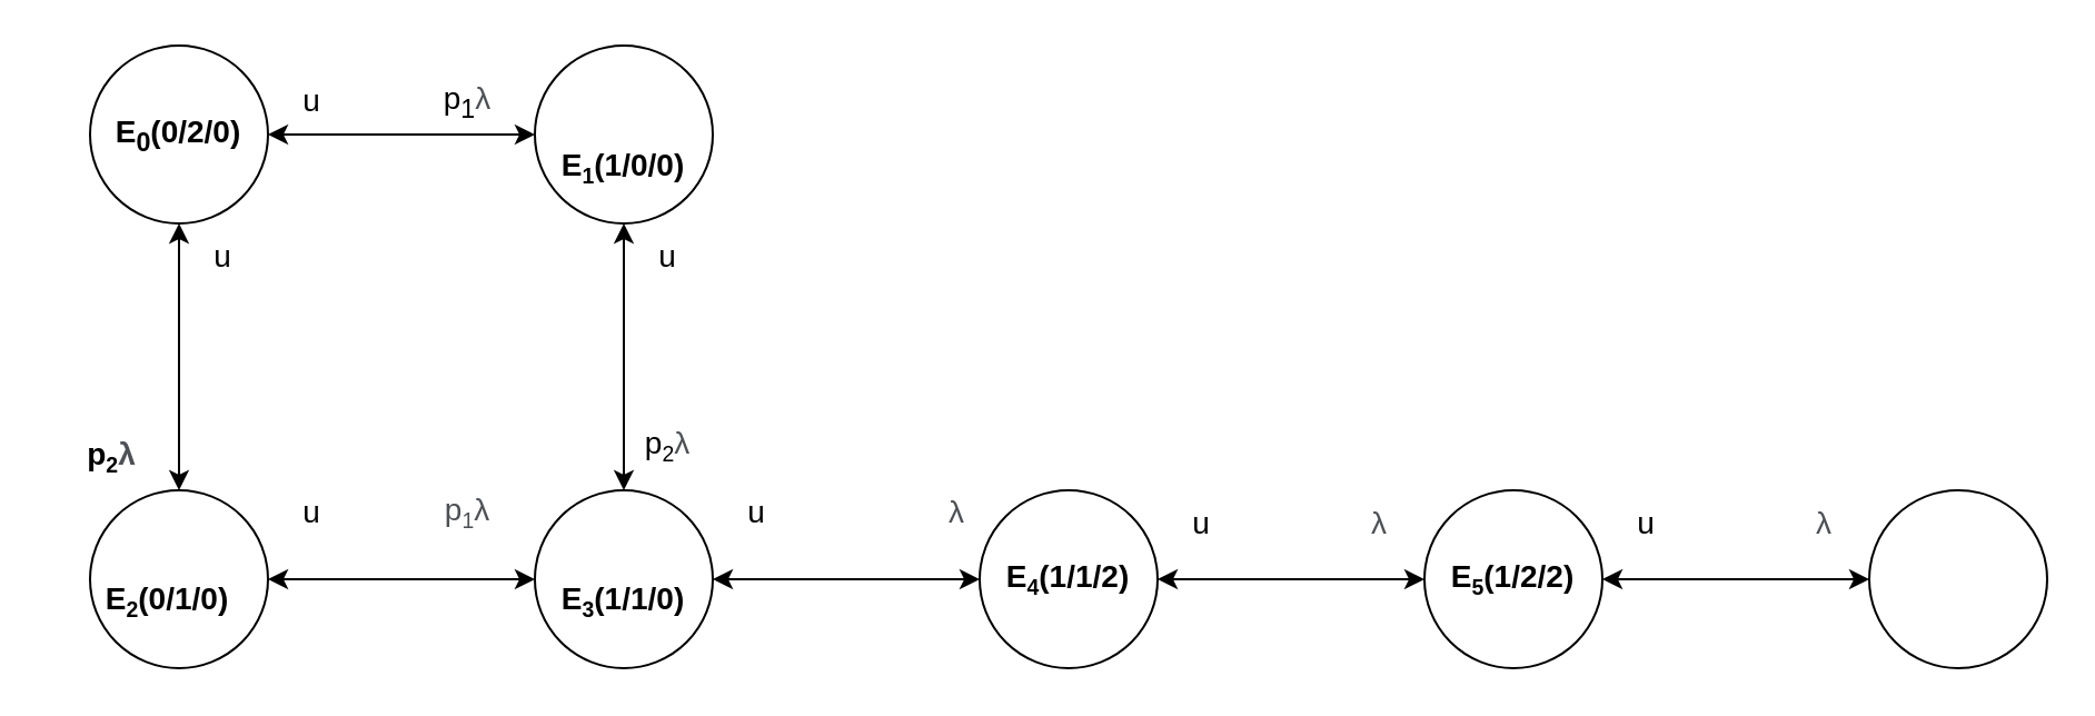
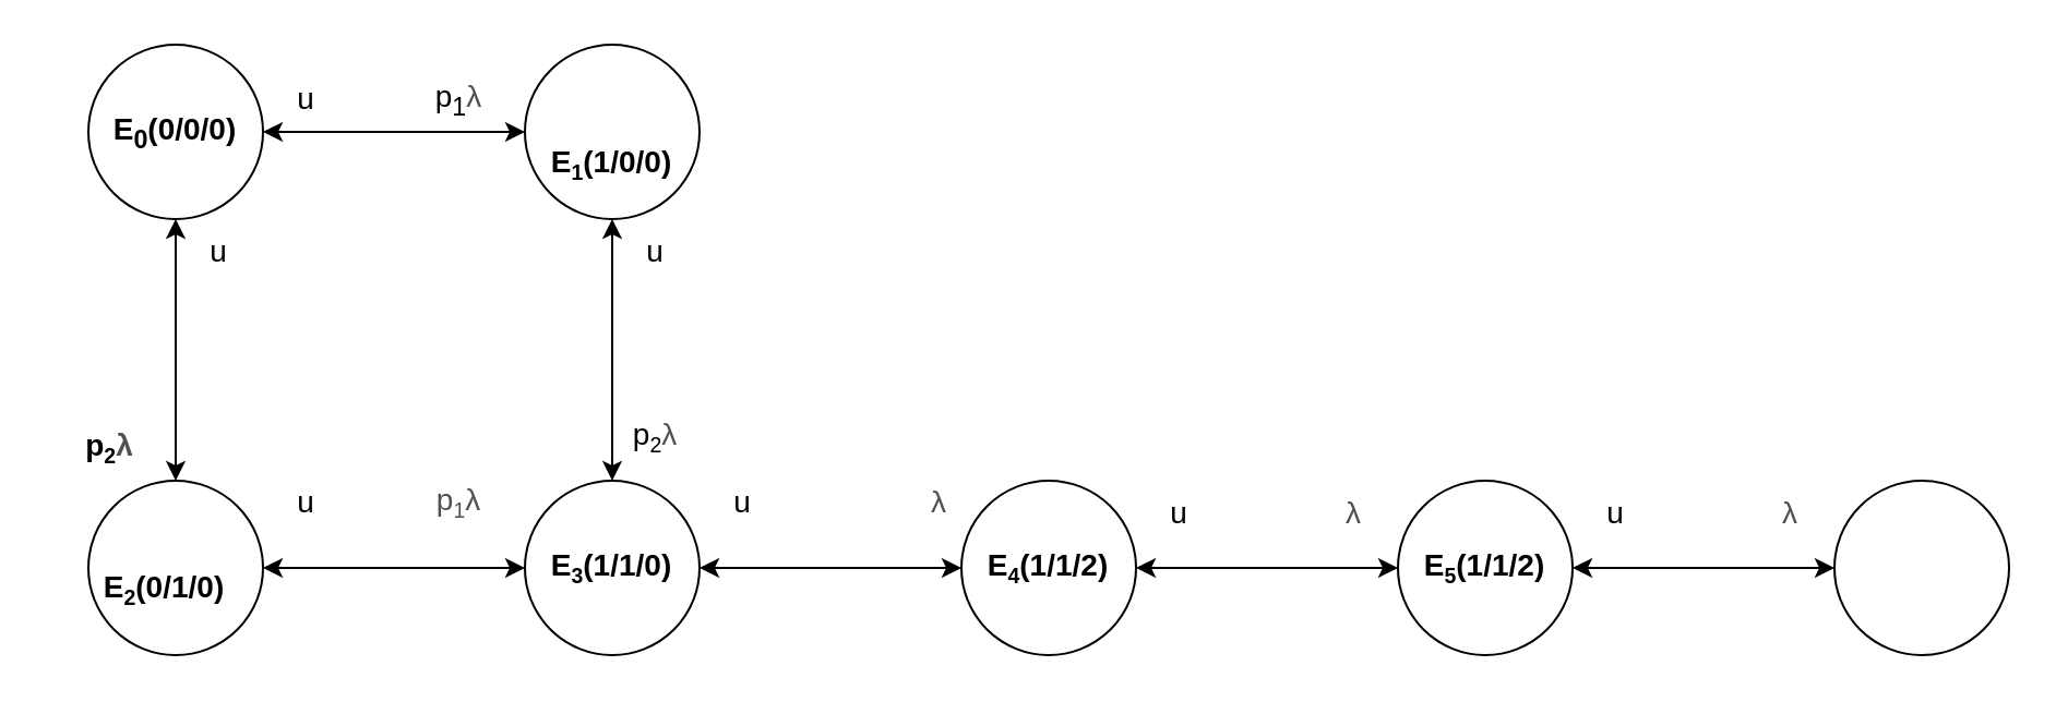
  <mxCell id="0" />
  <mxCell id="1" parent="0" />
  <mxCell id="2" value="" style="ellipse;whiteSpace=wrap;html=1;aspect=fixed;" vertex="1" parent="1"><mxGeometry x="840" y="220" width="80" height="80" as="geometry" /></mxCell>
  <mxCell id="3" value="" style="ellipse;whiteSpace=wrap;html=1;aspect=fixed;" vertex="1" parent="1"><mxGeometry x="40" y="20" width="80" height="80" as="geometry" /></mxCell>
  <mxCell id="4" value="" style="ellipse;whiteSpace=wrap;html=1;aspect=fixed;" vertex="1" parent="1"><mxGeometry x="240" y="20" width="80" height="80" as="geometry" /></mxCell>
  <mxCell id="5" value="" style="ellipse;whiteSpace=wrap;html=1;aspect=fixed;" vertex="1" parent="1"><mxGeometry x="40" y="220" width="80" height="80" as="geometry" /></mxCell>
  <mxCell id="6" value="" style="ellipse;whiteSpace=wrap;html=1;aspect=fixed;" vertex="1" parent="1"><mxGeometry x="240" y="220" width="80" height="80" as="geometry" /></mxCell>
  <mxCell id="7" value="" style="ellipse;whiteSpace=wrap;html=1;aspect=fixed;" vertex="1" parent="1"><mxGeometry x="440" y="220" width="80" height="80" as="geometry" /></mxCell>
  <mxCell id="8" value="" style="ellipse;whiteSpace=wrap;html=1;aspect=fixed;" vertex="1" parent="1"><mxGeometry x="640" y="220" width="80" height="80" as="geometry" /></mxCell>
- <mxCell id="9" value="&lt;font style=&quot;font-size: 14px;&quot;&gt;&lt;b&gt;E&lt;sub&gt;0&lt;/sub&gt;(0/2/0)&lt;/b&gt;&lt;/font&gt;" style="text;html=1;align=center;verticalAlign=middle;whiteSpace=wrap;rounded=0;" vertex="1" parent="1"><mxGeometry x="50" y="45" width="60" height="30" as="geometry" /></mxCell>
+ <mxCell id="9" value="&lt;font style=&quot;font-size: 14px;&quot;&gt;&lt;b&gt;E&lt;sub&gt;0&lt;/sub&gt;(0/0/0)&lt;/b&gt;&lt;/font&gt;" style="text;html=1;align=center;verticalAlign=middle;whiteSpace=wrap;rounded=0;" vertex="1" parent="1"><mxGeometry x="50" y="45" width="60" height="30" as="geometry" /></mxCell>
  <mxCell id="10" value="&lt;b&gt;&lt;font style=&quot;font-size: 14px;&quot;&gt;E&lt;/font&gt;&lt;font style=&quot;font-size: 11.667px;&quot;&gt;&lt;sub&gt;2&lt;/sub&gt;&lt;/font&gt;&lt;font style=&quot;&quot;&gt;&lt;span style=&quot;font-size: 14px;&quot;&gt;(0/1/0)&lt;/span&gt;&lt;/font&gt;&lt;/b&gt;" style="text;html=1;align=center;verticalAlign=middle;whiteSpace=wrap;rounded=0;" vertex="1" parent="1"><mxGeometry x="45" y="255" width="60" height="30" as="geometry" /></mxCell>
- <mxCell id="11" value="&lt;b&gt;&lt;font style=&quot;font-size: 14px;&quot;&gt;E&lt;/font&gt;&lt;font style=&quot;font-size: 11.667px;&quot;&gt;&lt;sub&gt;3&lt;/sub&gt;&lt;/font&gt;&lt;font style=&quot;&quot;&gt;&lt;span style=&quot;font-size: 14px;&quot;&gt;(1/1/0)&lt;/span&gt;&lt;/font&gt;&lt;/b&gt;" style="text;html=1;align=center;verticalAlign=middle;whiteSpace=wrap;rounded=0;" vertex="1" parent="1"><mxGeometry x="250" y="255" width="60" height="30" as="geometry" /></mxCell>
+ <mxCell id="11" value="&lt;b&gt;&lt;font style=&quot;font-size: 14px;&quot;&gt;E&lt;/font&gt;&lt;font style=&quot;font-size: 11.667px;&quot;&gt;&lt;sub&gt;3&lt;/sub&gt;&lt;/font&gt;&lt;font style=&quot;&quot;&gt;&lt;span style=&quot;font-size: 14px;&quot;&gt;(1/1/0)&lt;/span&gt;&lt;/font&gt;&lt;/b&gt;" style="text;html=1;align=center;verticalAlign=middle;whiteSpace=wrap;rounded=0;" vertex="1" parent="1"><mxGeometry x="250" y="245" width="60" height="30" as="geometry" /></mxCell>
  <mxCell id="12" value="&lt;b&gt;&lt;font style=&quot;font-size: 14px;&quot;&gt;E&lt;/font&gt;&lt;font style=&quot;font-size: 11.667px;&quot;&gt;&lt;sub&gt;4&lt;/sub&gt;&lt;/font&gt;&lt;font style=&quot;&quot;&gt;&lt;span style=&quot;font-size: 14px;&quot;&gt;(1/1/2)&lt;/span&gt;&lt;/font&gt;&lt;/b&gt;" style="text;html=1;align=center;verticalAlign=middle;whiteSpace=wrap;rounded=0;" vertex="1" parent="1"><mxGeometry x="450" y="245" width="60" height="30" as="geometry" /></mxCell>
  <mxCell id="13" value="&lt;b&gt;&lt;font style=&quot;font-size: 14px;&quot;&gt;E&lt;/font&gt;&lt;font style=&quot;font-size: 11.667px;&quot;&gt;&lt;sub&gt;1&lt;/sub&gt;&lt;/font&gt;&lt;font style=&quot;&quot;&gt;&lt;span style=&quot;font-size: 14px;&quot;&gt;(1/0/0)&lt;/span&gt;&lt;/font&gt;&lt;/b&gt;" style="text;html=1;align=center;verticalAlign=middle;whiteSpace=wrap;rounded=0;" vertex="1" parent="1"><mxGeometry x="250" y="60" width="60" height="30" as="geometry" /></mxCell>
- <mxCell id="14" value="&lt;b&gt;&lt;font style=&quot;font-size: 14px;&quot;&gt;E&lt;/font&gt;&lt;font style=&quot;font-size: 11.667px;&quot;&gt;&lt;sub&gt;5&lt;/sub&gt;&lt;/font&gt;&lt;font style=&quot;&quot;&gt;&lt;span style=&quot;font-size: 14px;&quot;&gt;(1/2/2)&lt;/span&gt;&lt;/font&gt;&lt;/b&gt;" style="text;html=1;align=center;verticalAlign=middle;whiteSpace=wrap;rounded=0;" vertex="1" parent="1"><mxGeometry x="650" y="245" width="60" height="30" as="geometry" /></mxCell>
+ <mxCell id="14" value="&lt;b&gt;&lt;font style=&quot;font-size: 14px;&quot;&gt;E&lt;/font&gt;&lt;font style=&quot;font-size: 11.667px;&quot;&gt;&lt;sub&gt;5&lt;/sub&gt;&lt;/font&gt;&lt;font style=&quot;&quot;&gt;&lt;span style=&quot;font-size: 14px;&quot;&gt;(1/1/2)&lt;/span&gt;&lt;/font&gt;&lt;/b&gt;" style="text;html=1;align=center;verticalAlign=middle;whiteSpace=wrap;rounded=0;" vertex="1" parent="1"><mxGeometry x="650" y="245" width="60" height="30" as="geometry" /></mxCell>
  <mxCell id="15" value="" style="endArrow=classic;startArrow=classic;html=1;rounded=0;exitX=1;exitY=0.5;exitDx=0;exitDy=0;entryX=0;entryY=0.5;entryDx=0;entryDy=0;" edge="1" parent="1" source="3" target="4"><mxGeometry width="50" height="50" relative="1" as="geometry"><mxPoint x="410" y="230" as="sourcePoint" /><mxPoint x="460" y="180" as="targetPoint" /></mxGeometry></mxCell>
  <mxCell id="16" value="" style="endArrow=classic;startArrow=classic;html=1;rounded=0;exitX=0.5;exitY=1;exitDx=0;exitDy=0;entryX=0.5;entryY=0;entryDx=0;entryDy=0;" edge="1" parent="1" source="3" target="5"><mxGeometry width="50" height="50" relative="1" as="geometry"><mxPoint x="410" y="230" as="sourcePoint" /><mxPoint x="460" y="180" as="targetPoint" /></mxGeometry></mxCell>
  <mxCell id="17" value="" style="endArrow=classic;startArrow=classic;html=1;rounded=0;exitX=0.5;exitY=1;exitDx=0;exitDy=0;entryX=0.5;entryY=0;entryDx=0;entryDy=0;" edge="1" parent="1" source="4" target="6"><mxGeometry width="50" height="50" relative="1" as="geometry"><mxPoint x="410" y="230" as="sourcePoint" /><mxPoint x="460" y="180" as="targetPoint" /></mxGeometry></mxCell>
  <mxCell id="18" value="" style="endArrow=classic;startArrow=classic;html=1;rounded=0;exitX=1;exitY=0.5;exitDx=0;exitDy=0;entryX=0;entryY=0.5;entryDx=0;entryDy=0;" edge="1" parent="1" source="5" target="6"><mxGeometry width="50" height="50" relative="1" as="geometry"><mxPoint x="410" y="230" as="sourcePoint" /><mxPoint x="460" y="180" as="targetPoint" /></mxGeometry></mxCell>
  <mxCell id="19" value="" style="endArrow=classic;startArrow=classic;html=1;rounded=0;exitX=1;exitY=0.5;exitDx=0;exitDy=0;entryX=0;entryY=0.5;entryDx=0;entryDy=0;" edge="1" parent="1" source="6" target="7"><mxGeometry width="50" height="50" relative="1" as="geometry"><mxPoint x="410" y="230" as="sourcePoint" /><mxPoint x="460" y="180" as="targetPoint" /></mxGeometry></mxCell>
  <mxCell id="20" value="" style="endArrow=classic;startArrow=classic;html=1;rounded=0;exitX=1;exitY=0.5;exitDx=0;exitDy=0;entryX=0;entryY=0.5;entryDx=0;entryDy=0;" edge="1" parent="1" source="7" target="8"><mxGeometry width="50" height="50" relative="1" as="geometry"><mxPoint x="410" y="230" as="sourcePoint" /><mxPoint x="460" y="180" as="targetPoint" /></mxGeometry></mxCell>
  <mxCell id="21" value="" style="endArrow=classic;startArrow=classic;html=1;rounded=0;exitX=1;exitY=0.5;exitDx=0;exitDy=0;entryX=0;entryY=0.5;entryDx=0;entryDy=0;" edge="1" parent="1" source="8" target="2"><mxGeometry width="50" height="50" relative="1" as="geometry"><mxPoint x="410" y="230" as="sourcePoint" /><mxPoint x="460" y="180" as="targetPoint" /></mxGeometry></mxCell>
  <mxCell id="22" value="&lt;font style=&quot;font-size: 14px;&quot;&gt;p&lt;sub style=&quot;&quot;&gt;1&lt;/sub&gt;&lt;span style=&quot;color: rgb(77, 81, 86); font-family: Arial, sans-serif; text-align: left;&quot;&gt;λ&lt;/span&gt;&lt;/font&gt;" style="text;html=1;align=center;verticalAlign=middle;whiteSpace=wrap;rounded=0;" vertex="1" parent="1"><mxGeometry x="180" y="30" width="60" height="30" as="geometry" /></mxCell>
  <mxCell id="23" value="&lt;font style=&quot;font-size: 14px;&quot;&gt;p&lt;/font&gt;&lt;font style=&quot;font-size: 11.667px;&quot;&gt;&lt;sub&gt;2&lt;/sub&gt;&lt;/font&gt;&lt;font style=&quot;&quot;&gt;&lt;span style=&quot;font-size: 14px; color: rgb(77, 81, 86); font-family: Arial, sans-serif; text-align: left;&quot;&gt;λ&lt;/span&gt;&lt;/font&gt;" style="text;html=1;align=center;verticalAlign=middle;whiteSpace=wrap;rounded=0;fontStyle=1" vertex="1" parent="1"><mxGeometry x="20" y="190" width="60" height="30" as="geometry" /></mxCell>
  <mxCell id="24" value="&lt;font style=&quot;font-size: 14px;&quot;&gt;u&lt;/font&gt;" style="text;html=1;align=center;verticalAlign=middle;whiteSpace=wrap;rounded=0;" vertex="1" parent="1"><mxGeometry x="70" y="100" width="60" height="30" as="geometry" /></mxCell>
  <mxCell id="25" value="&lt;font style=&quot;font-size: 14px;&quot;&gt;u&lt;/font&gt;" style="text;html=1;align=center;verticalAlign=middle;whiteSpace=wrap;rounded=0;" vertex="1" parent="1"><mxGeometry x="110" y="30" width="60" height="30" as="geometry" /></mxCell>
  <mxCell id="26" value="&lt;font style=&quot;&quot;&gt;&lt;span style=&quot;color: rgb(77, 81, 86); font-family: Arial, sans-serif; text-align: left;&quot;&gt;&lt;span style=&quot;font-size: 14px;&quot;&gt;p&lt;/span&gt;&lt;span style=&quot;font-size: 11.667px;&quot;&gt;&lt;sub&gt;1&lt;/sub&gt;&lt;/span&gt;&lt;span style=&quot;font-size: 14px;&quot;&gt;λ&lt;/span&gt;&lt;/span&gt;&lt;/font&gt;" style="text;html=1;align=center;verticalAlign=middle;whiteSpace=wrap;rounded=0;" vertex="1" parent="1"><mxGeometry x="180" y="215" width="60" height="30" as="geometry" /></mxCell>
  <mxCell id="27" value="&lt;font style=&quot;font-size: 14px;&quot;&gt;&lt;span style=&quot;color: rgb(77, 81, 86); font-family: Arial, sans-serif; text-align: left;&quot;&gt;λ&lt;/span&gt;&lt;/font&gt;" style="text;html=1;align=center;verticalAlign=middle;whiteSpace=wrap;rounded=0;" vertex="1" parent="1"><mxGeometry x="790" y="220" width="60" height="30" as="geometry" /></mxCell>
  <mxCell id="28" value="&lt;font style=&quot;font-size: 14px;&quot;&gt;&lt;span style=&quot;color: rgb(77, 81, 86); font-family: Arial, sans-serif; text-align: left;&quot;&gt;λ&lt;/span&gt;&lt;/font&gt;" style="text;html=1;align=center;verticalAlign=middle;whiteSpace=wrap;rounded=0;" vertex="1" parent="1"><mxGeometry x="590" y="220" width="60" height="30" as="geometry" /></mxCell>
  <mxCell id="29" value="&lt;font style=&quot;font-size: 14px;&quot;&gt;&lt;span style=&quot;color: rgb(77, 81, 86); font-family: Arial, sans-serif; text-align: left;&quot;&gt;λ&lt;/span&gt;&lt;/font&gt;" style="text;html=1;align=center;verticalAlign=middle;whiteSpace=wrap;rounded=0;" vertex="1" parent="1"><mxGeometry x="400" y="215" width="60" height="30" as="geometry" /></mxCell>
  <mxCell id="30" value="&lt;font style=&quot;font-size: 14px;&quot;&gt;u&lt;/font&gt;" style="text;html=1;align=center;verticalAlign=middle;whiteSpace=wrap;rounded=0;" vertex="1" parent="1"><mxGeometry x="710" y="220" width="60" height="30" as="geometry" /></mxCell>
  <mxCell id="31" value="&lt;font style=&quot;font-size: 14px;&quot;&gt;u&lt;/font&gt;" style="text;html=1;align=center;verticalAlign=middle;whiteSpace=wrap;rounded=0;" vertex="1" parent="1"><mxGeometry x="510" y="220" width="60" height="30" as="geometry" /></mxCell>
  <mxCell id="32" value="&lt;font style=&quot;font-size: 14px;&quot;&gt;u&lt;/font&gt;" style="text;html=1;align=center;verticalAlign=middle;whiteSpace=wrap;rounded=0;" vertex="1" parent="1"><mxGeometry x="310" y="215" width="60" height="30" as="geometry" /></mxCell>
  <mxCell id="33" value="&lt;font style=&quot;font-size: 14px;&quot;&gt;u&lt;/font&gt;" style="text;html=1;align=center;verticalAlign=middle;whiteSpace=wrap;rounded=0;" vertex="1" parent="1"><mxGeometry x="110" y="215" width="60" height="30" as="geometry" /></mxCell>
  <mxCell id="34" value="&lt;font style=&quot;font-size: 14px;&quot;&gt;u&lt;/font&gt;" style="text;html=1;align=center;verticalAlign=middle;whiteSpace=wrap;rounded=0;" vertex="1" parent="1"><mxGeometry x="270" y="100" width="60" height="30" as="geometry" /></mxCell>
  <mxCell id="35" value="&lt;font style=&quot;font-size: 14px;&quot;&gt;p&lt;/font&gt;&lt;font style=&quot;font-size: 11.667px;&quot;&gt;&lt;sub&gt;2&lt;/sub&gt;&lt;/font&gt;&lt;font style=&quot;&quot;&gt;&lt;span style=&quot;font-size: 14px; color: rgb(77, 81, 86); font-family: Arial, sans-serif; text-align: left;&quot;&gt;λ&lt;/span&gt;&lt;/font&gt;" style="text;html=1;align=center;verticalAlign=middle;whiteSpace=wrap;rounded=0;" vertex="1" parent="1"><mxGeometry x="270" y="185" width="60" height="30" as="geometry" /></mxCell>
